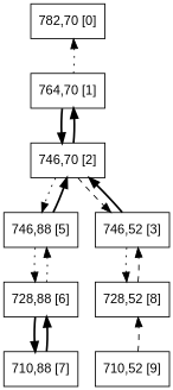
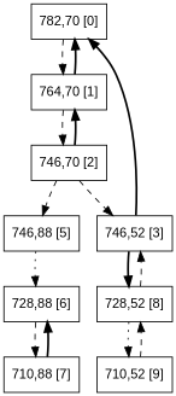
  digraph {
    bgcolor=white
    fontname="Liberation Sans"
    node [color=black fontname="Liberation Sans" shape=polygon sides=4]
    edge [fontname="Liberation Sans" style=dashed]
    n1 [label="782,70 [0]"]
    n2 [label="764,70 [1]"]
    n3 [label="746,70 [2]"]
    n4 [label="746,52 [3]"]
    n5 [label="746,88 [5]"]
    n6 [label="728,52 [8]"]
    n7 [label="728,88 [6]"]
    n8 [label="710,52 [9]"]
    n9 [label="710,88 [7]"]
-   n2 -> n1 [style=dotted]
-   n2 -> n3 [style=bold]
+   n1 -> n2
+   n2 -> n1 [style=bold]
+   n2 -> n3
    n3 -> n2 [style=bold]
    n3 -> n4
-   n3 -> n5 [style=dotted]
-   n4 -> n3 [style=bold]
-   n4 -> n6 [style=dotted]
-   n5 -> n3 [style=bold]
+   n3 -> n5
+   n4 -> n1 [style=bold]
+   n4 -> n6 [style=bold]
    n5 -> n7 [style=dotted]
    n6 -> n4
-   n7 -> n5 [style=dotted]
-   n7 -> n9 [style=bold]
+   n6 -> n8 [style=dotted]
+   n7 -> n9
    n8 -> n6
    n9 -> n7 [style=bold]
  }
